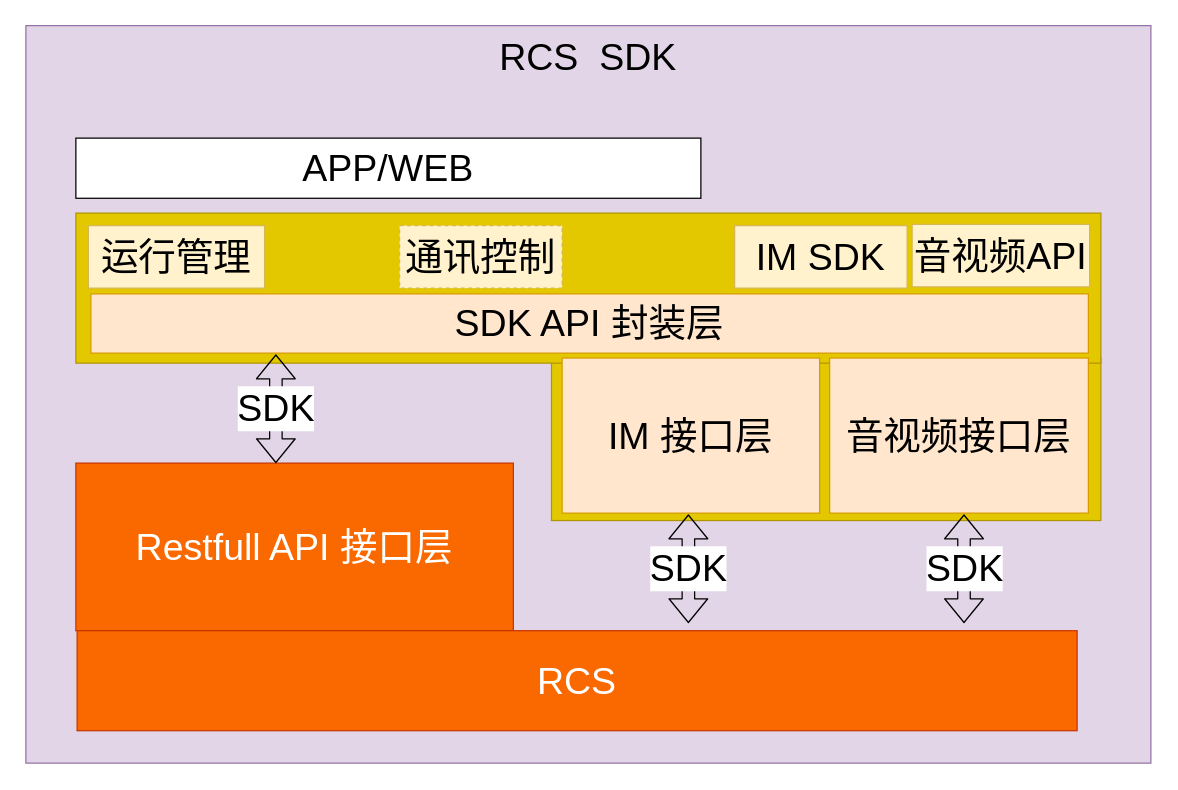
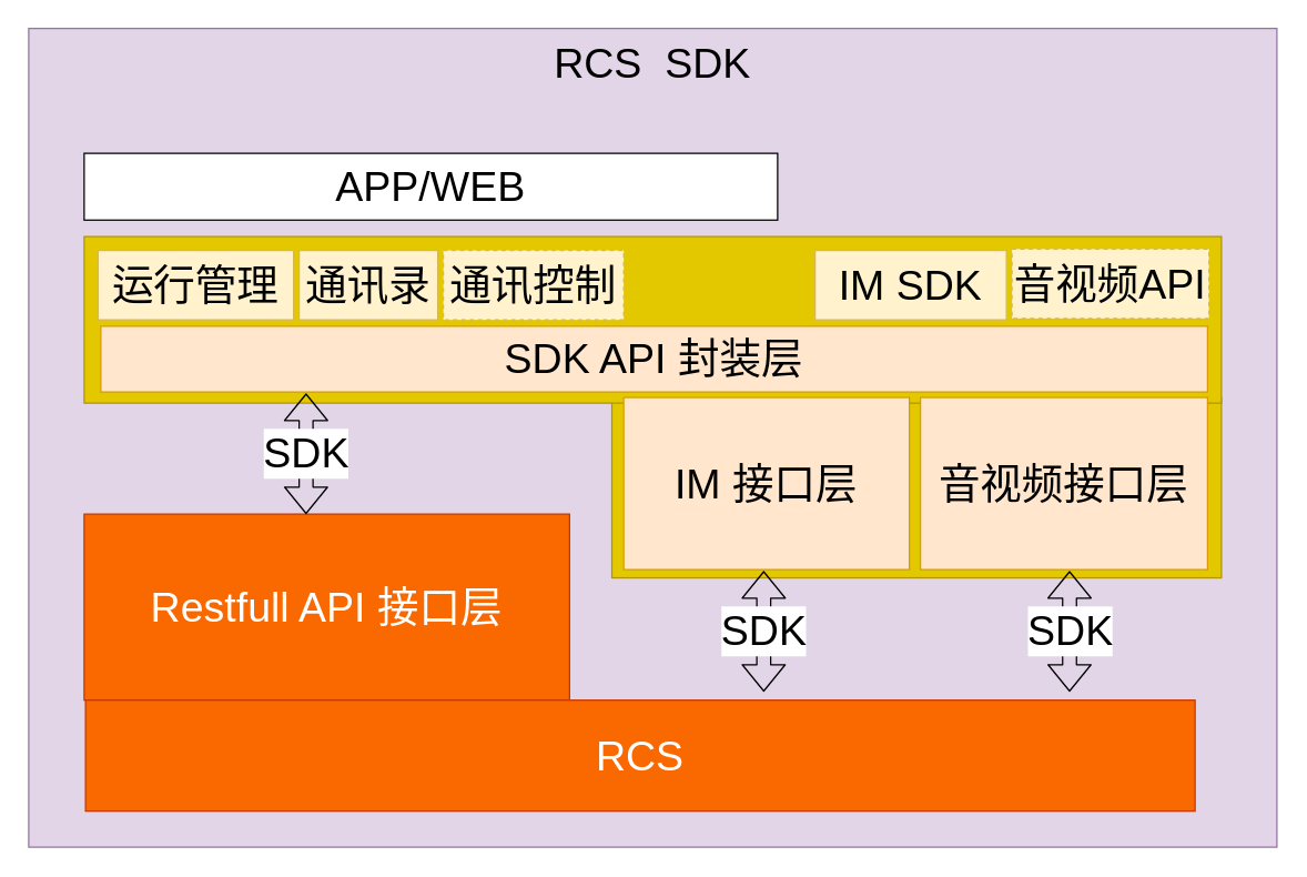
  <mxCell id="0" />
  <mxCell id="1" parent="0" />
  <mxCell id="2" value="RCS  SDK" style="group;fontSize=30;fillColor=#e1d5e7;strokeColor=#9673a6;" vertex="1" connectable="0" parent="1"><mxGeometry x="20" y="20" width="900" height="590" as="geometry" /></mxCell>
  <mxCell id="3" value="" style="rounded=0;whiteSpace=wrap;html=1;fillColor=#e3c800;fontSize=30;align=center;strokeColor=#B09500;fontColor=#ffffff;" vertex="1" parent="1"><mxGeometry x="440.5" y="285.94" width="439.5" height="130" as="geometry" /></mxCell>
  <mxCell id="4" value="" style="rounded=0;whiteSpace=wrap;html=1;fillColor=#e3c800;fontSize=30;align=center;strokeColor=#B09500;fontColor=#ffffff;" vertex="1" parent="1"><mxGeometry x="60" y="170" width="820" height="120" as="geometry" /></mxCell>
- <mxCell id="5" value="音视频API" style="rounded=0;whiteSpace=wrap;html=1;fontSize=30;align=center;fillColor=#fff2cc;strokeColor=#d6b656;" vertex="1" parent="1"><mxGeometry x="729" y="179" width="142" height="50" as="geometry" /></mxCell>
+ <mxCell id="5" value="音视频API" style="rounded=0;whiteSpace=wrap;html=1;fontSize=30;align=center;fillColor=#fff2cc;strokeColor=#d6b656;dashed=1;" vertex="1" parent="1"><mxGeometry x="729" y="179" width="142" height="50" as="geometry" /></mxCell>
  <mxCell id="6" value="IM SDK" style="rounded=0;whiteSpace=wrap;html=1;fillColor=#fff2cc;fontSize=30;align=center;strokeColor=#d6b656;" vertex="1" parent="1"><mxGeometry x="587" y="180" width="138" height="50" as="geometry" /></mxCell>
  <mxCell id="7" value="通讯控制" style="rounded=0;whiteSpace=wrap;html=1;fillColor=#fff2cc;fontSize=30;align=center;strokeColor=#d6b656;dashed=1;" vertex="1" parent="1"><mxGeometry x="319" y="180" width="130" height="50" as="geometry" /></mxCell>
  <mxCell id="8" value="运行管理" style="rounded=0;whiteSpace=wrap;html=1;fillColor=#fff2cc;fontSize=30;align=center;strokeColor=#d6b656;" vertex="1" parent="1"><mxGeometry x="70" y="180" width="141" height="50" as="geometry" /></mxCell>
+ <mxCell id="9" value="通讯录" style="rounded=0;whiteSpace=wrap;html=1;fontSize=30;align=center;fillColor=#fff2cc;strokeColor=#d6b656;" vertex="1" parent="1"><mxGeometry x="215" y="180" width="100" height="50" as="geometry" /></mxCell>
  <mxCell id="10" value="音视频接口层" style="rounded=0;whiteSpace=wrap;html=1;fillColor=#ffe6cc;fontSize=30;align=center;strokeColor=#d79b00;" vertex="1" parent="1"><mxGeometry x="663" y="285.94" width="207" height="124.06" as="geometry" /></mxCell>
  <mxCell id="11" value="IM 接口层" style="rounded=0;whiteSpace=wrap;html=1;fillColor=#ffe6cc;fontSize=30;align=center;strokeColor=#d79b00;" vertex="1" parent="1"><mxGeometry x="449" y="285.94" width="206" height="124.06" as="geometry" /></mxCell>
  <mxCell id="12" value="APP/WEB" style="rounded=0;whiteSpace=wrap;html=1;fontSize=30;align=center;" vertex="1" parent="1"><mxGeometry x="60" y="110" width="500" height="48.12" as="geometry" /></mxCell>
  <mxCell id="13" value="SDK API 封装层" style="rounded=0;whiteSpace=wrap;html=1;fillColor=#ffe6cc;fontSize=30;align=center;strokeColor=#d79b00;" vertex="1" parent="1"><mxGeometry x="72" y="234.6" width="798" height="47.4" as="geometry" /></mxCell>
  <mxCell id="14" value="" style="group;glass=0;rounded=0;shadow=0;" vertex="1" connectable="0" parent="1"><mxGeometry x="60" y="450" width="801" height="134.06" as="geometry" /></mxCell>
  <mxCell id="15" value="Restfull API 接口层" style="rounded=0;whiteSpace=wrap;html=1;fontSize=30;align=center;fillColor=#fa6800;strokeColor=#C73500;fontColor=#ffffff;comic=0;" vertex="1" parent="14"><mxGeometry y="-80" width="350" height="134.06" as="geometry" /></mxCell>
  <mxCell id="16" value="RCS" style="rounded=0;whiteSpace=wrap;html=1;fontSize=30;align=center;fillColor=#fa6800;strokeColor=#C73500;fontColor=#ffffff;glass=0;shadow=0;" vertex="1" parent="14"><mxGeometry x="1" y="54.06" width="800" height="80" as="geometry" /></mxCell>
  <mxCell id="17" value="SDK" style="shape=flexArrow;endArrow=classic;startArrow=classic;html=1;fontSize=30;" edge="1" parent="1"><mxGeometry width="50" height="50" relative="1" as="geometry"><mxPoint x="220" y="370" as="sourcePoint" /><mxPoint x="220" y="283" as="targetPoint" /></mxGeometry></mxCell>
  <mxCell id="18" value="SDK" style="shape=flexArrow;endArrow=classic;startArrow=classic;html=1;fontSize=30;" edge="1" parent="1"><mxGeometry width="50" height="50" relative="1" as="geometry"><mxPoint x="550" y="498" as="sourcePoint" /><mxPoint x="550" y="411" as="targetPoint" /></mxGeometry></mxCell>
  <mxCell id="19" value="SDK" style="shape=flexArrow;endArrow=classic;startArrow=classic;html=1;fontSize=30;" edge="1" parent="1"><mxGeometry width="50" height="50" relative="1" as="geometry"><mxPoint x="770.5" y="498" as="sourcePoint" /><mxPoint x="770.5" y="411" as="targetPoint" /></mxGeometry></mxCell>
